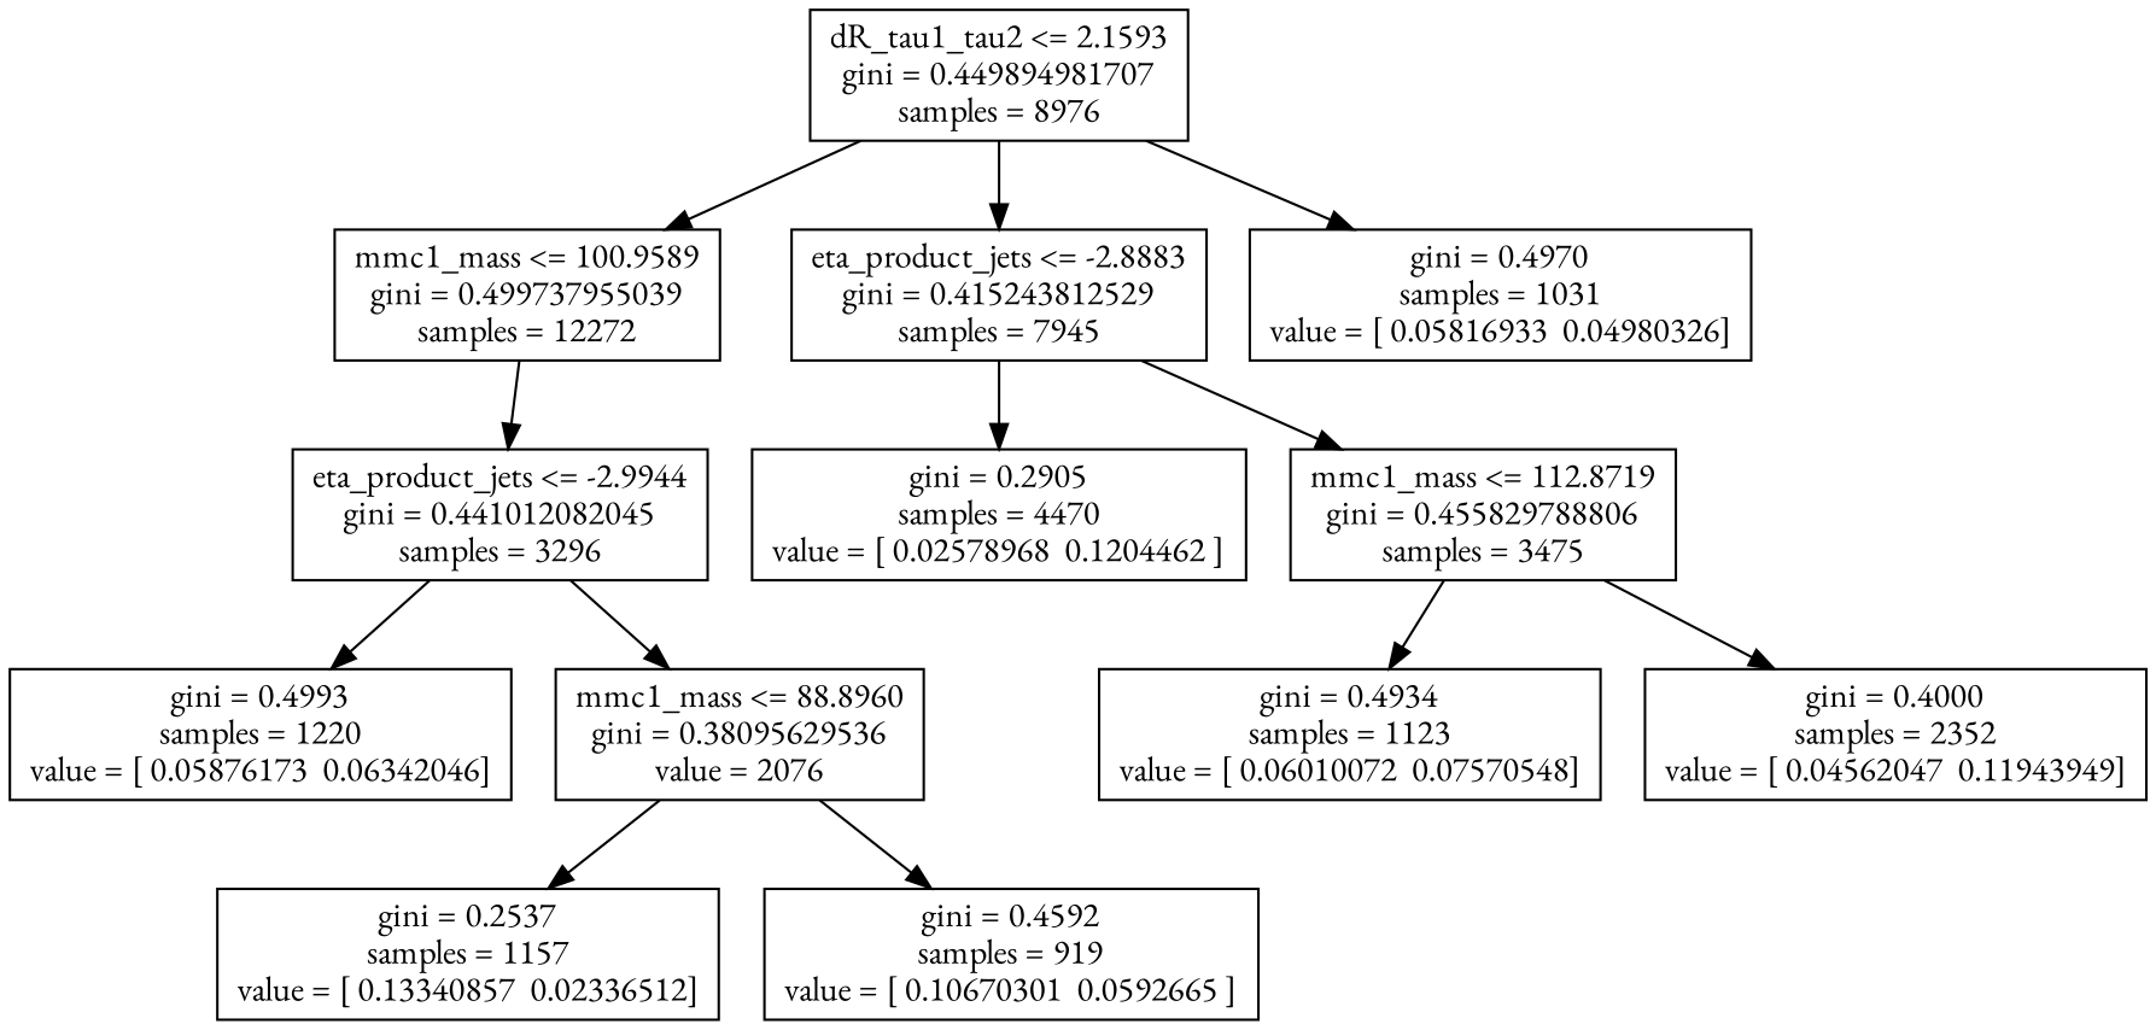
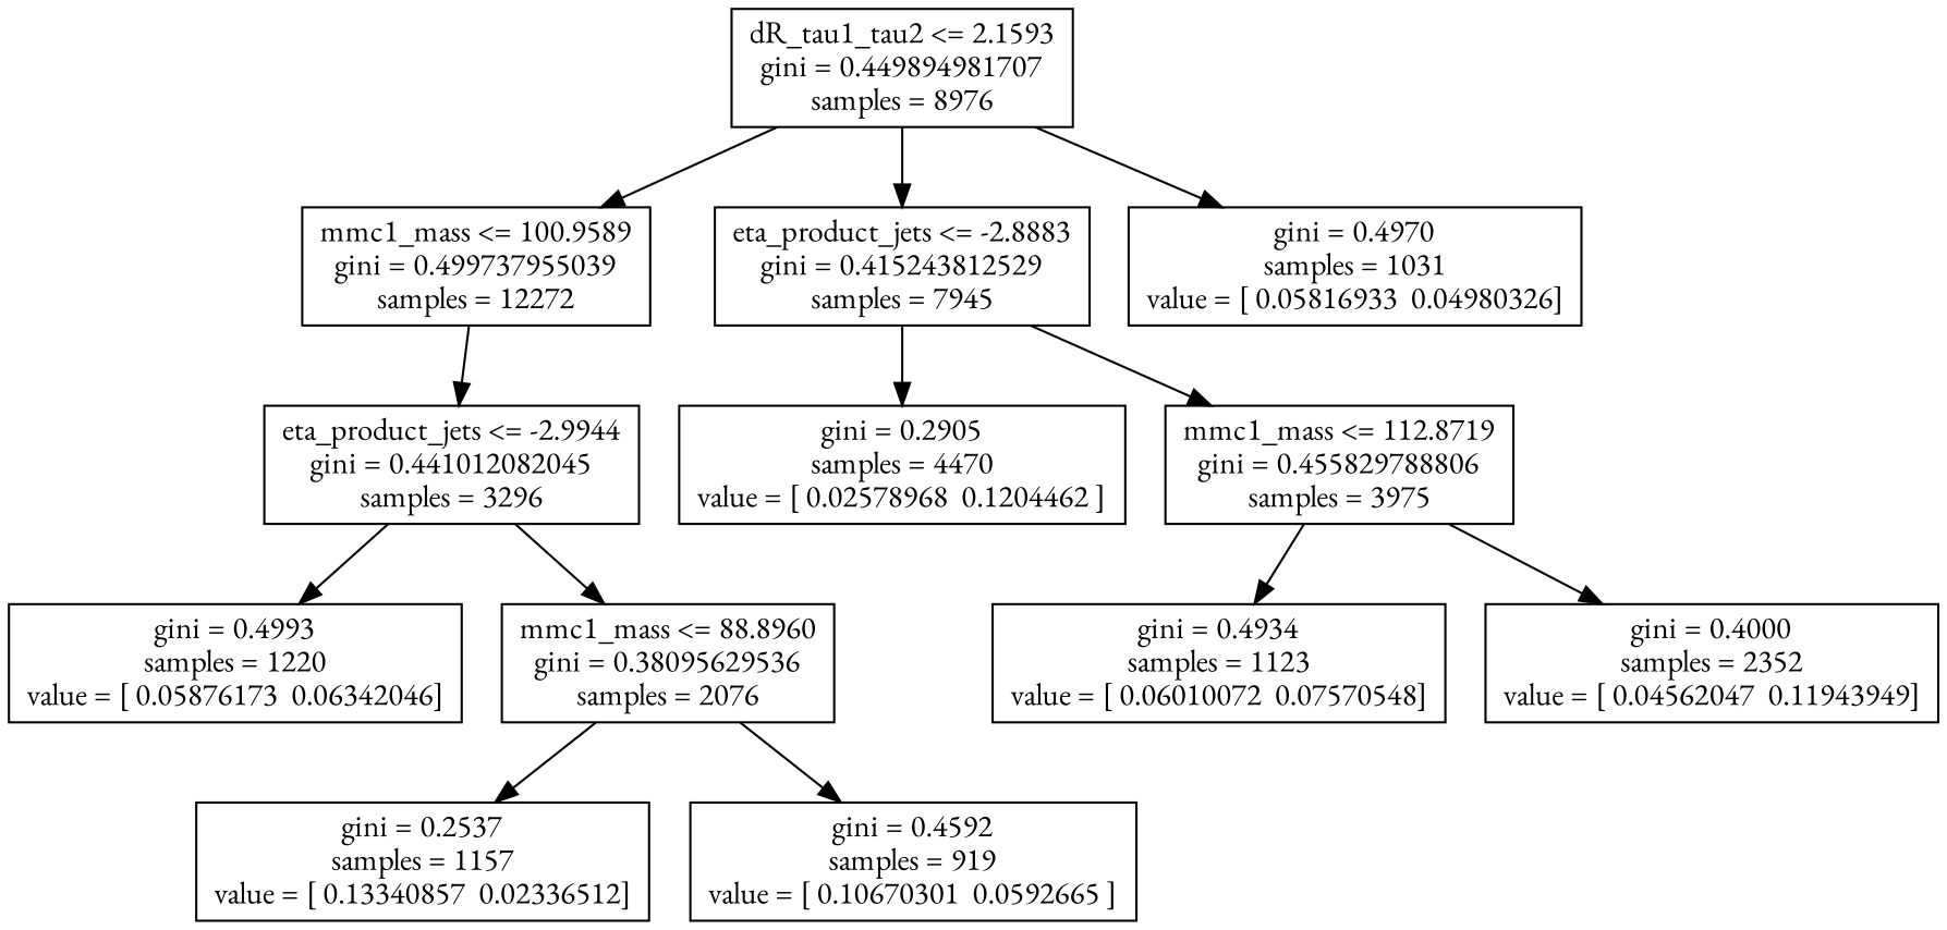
  digraph {
    fontname="EB Garamond"
    node [fontname="EB Garamond" shape=box]
    edge [fontname="EB Garamond"]
    n1 [label="mmc1_mass <= 100.9589\ngini = 0.499737955039\nsamples = 12272"]
    n2 [label="eta_product_jets <= -2.9944\ngini = 0.441012082045\nsamples = 3296"]
    n3 [label="gini = 0.4993\nsamples = 1220\nvalue = [ 0.05876173  0.06342046]"]
-   n4 [label="mmc1_mass <= 88.8960\ngini = 0.38095629536\nvalue = 2076"]
+   n4 [label="mmc1_mass <= 88.8960\ngini = 0.38095629536\nsamples = 2076"]
    n5 [label="dR_tau1_tau2 <= 2.1593\ngini = 0.449894981707\nsamples = 8976"]
    n6 [label="eta_product_jets <= -2.8883\ngini = 0.415243812529\nsamples = 7945"]
    n7 [label="gini = 0.4970\nsamples = 1031\nvalue = [ 0.05816933  0.04980326]"]
    n8 [label="gini = 0.2537\nsamples = 1157\nvalue = [ 0.13340857  0.02336512]"]
    n9 [label="gini = 0.4592\nsamples = 919\nvalue = [ 0.10670301  0.0592665 ]"]
    n10 [label="gini = 0.2905\nsamples = 4470\nvalue = [ 0.02578968  0.1204462 ]"]
-   n11 [label="mmc1_mass <= 112.8719\ngini = 0.455829788806\nsamples = 3475"]
+   n11 [label="mmc1_mass <= 112.8719\ngini = 0.455829788806\nsamples = 3975"]
    n12 [label="gini = 0.4934\nsamples = 1123\nvalue = [ 0.06010072  0.07570548]"]
    n13 [label="gini = 0.4000\nsamples = 2352\nvalue = [ 0.04562047  0.11943949]"]
    n1 -> n2
    n2 -> n3
    n2 -> n4
    n4 -> n8
    n4 -> n9
    n5 -> n1
    n5 -> n6
    n5 -> n7
    n6 -> n10
    n6 -> n11
    n11 -> n12
    n11 -> n13
  }
